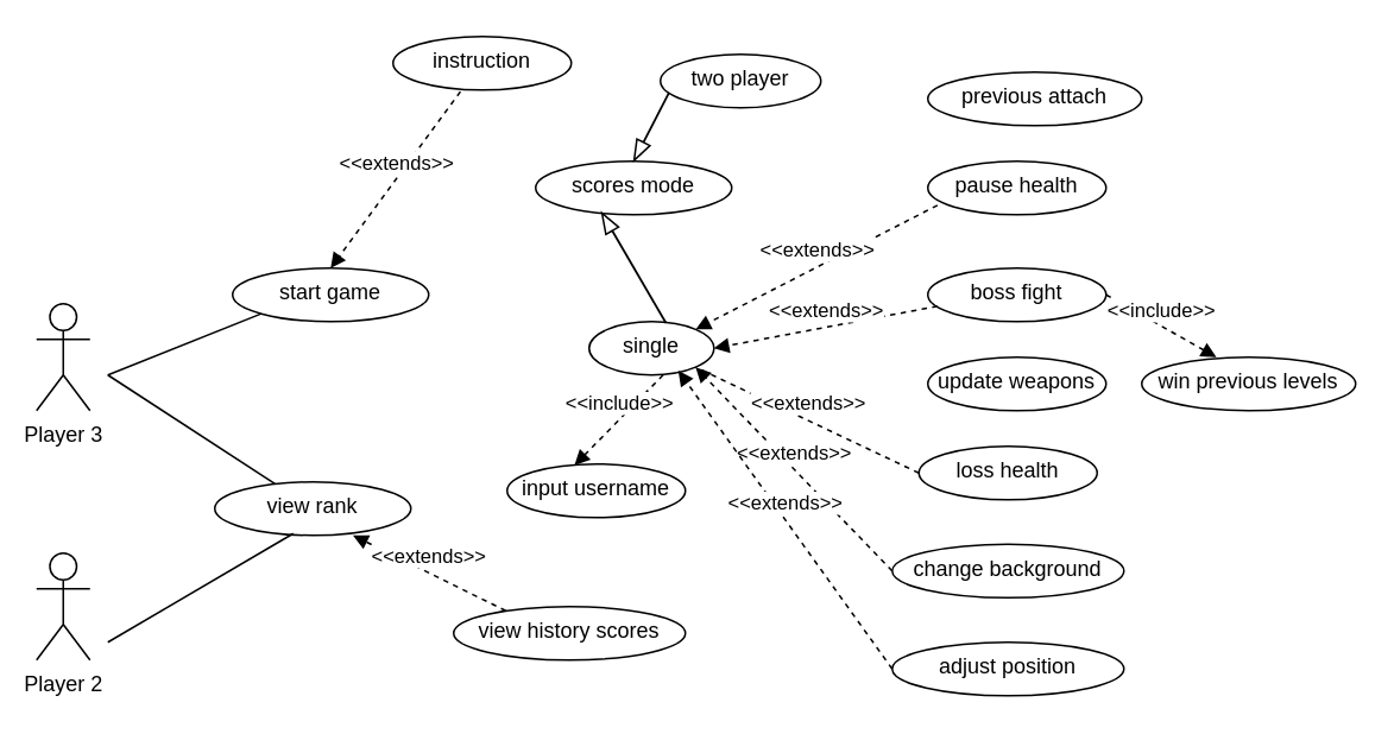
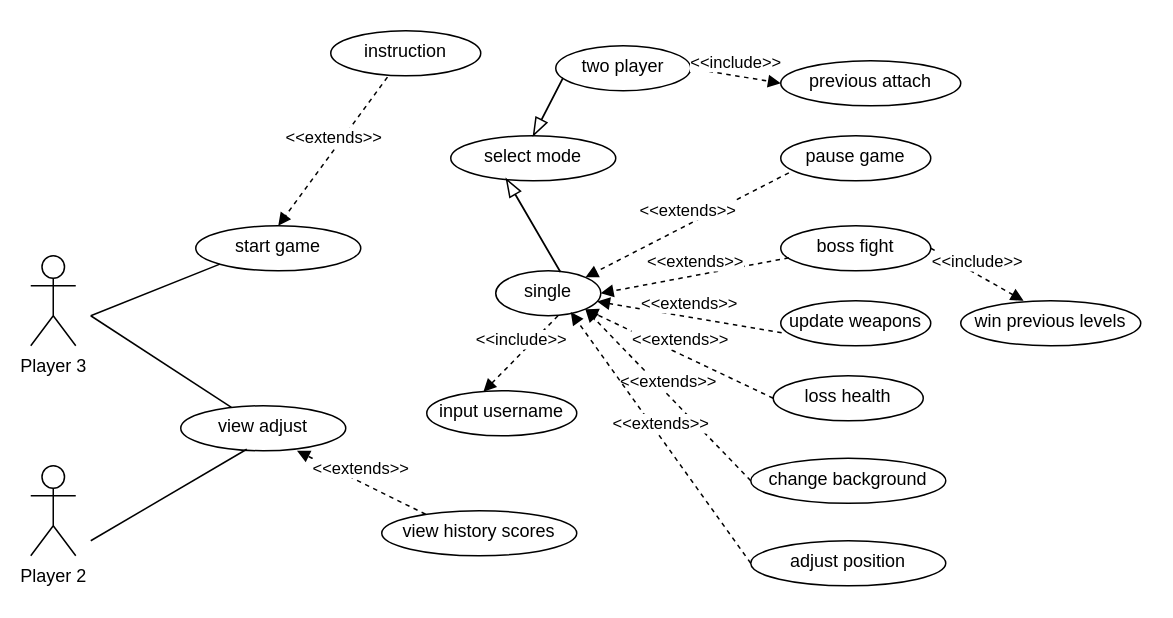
  <mxCell id="0" />
  <mxCell id="1" parent="0" />
  <mxCell id="2" value="Player 3" style="shape=umlActor;verticalLabelPosition=bottom;verticalAlign=top;html=1;" parent="1" vertex="1"><mxGeometry x="20" y="170" width="30" height="60" as="geometry" /></mxCell>
  <mxCell id="3" value="Player 2" style="shape=umlActor;verticalLabelPosition=bottom;verticalAlign=top;html=1;" parent="1" vertex="1"><mxGeometry x="20" y="310" width="30" height="60" as="geometry" /></mxCell>
  <mxCell id="4" value="start game" style="ellipse;whiteSpace=wrap;html=1;verticalAlign=top;" parent="1" vertex="1"><mxGeometry x="130" y="150" width="110" height="30" as="geometry" /></mxCell>
  <mxCell id="5" value="" style="endArrow=none;html=1;rounded=0;entryX=0;entryY=1;entryDx=0;entryDy=0;" parent="1" target="4" edge="1"><mxGeometry width="50" height="50" relative="1" as="geometry"><mxPoint x="60" y="210" as="sourcePoint" /><mxPoint x="280" y="240" as="targetPoint" /></mxGeometry></mxCell>
- <mxCell id="6" value="view rank" style="ellipse;whiteSpace=wrap;html=1;verticalAlign=top;" parent="1" vertex="1"><mxGeometry x="120" y="270" width="110" height="30" as="geometry" /></mxCell>
+ <mxCell id="6" value="view adjust" style="ellipse;whiteSpace=wrap;html=1;verticalAlign=top;" parent="1" vertex="1"><mxGeometry x="120" y="270" width="110" height="30" as="geometry" /></mxCell>
  <mxCell id="7" value="" style="endArrow=none;html=1;rounded=0;" parent="1" target="6" edge="1"><mxGeometry width="50" height="50" relative="1" as="geometry"><mxPoint x="59.99" y="210" as="sourcePoint" /><mxPoint x="199" y="274" as="targetPoint" /></mxGeometry></mxCell>
  <mxCell id="8" value="" style="endArrow=none;html=1;rounded=0;entryX=0.4;entryY=0.967;entryDx=0;entryDy=0;entryPerimeter=0;" parent="1" target="6" edge="1"><mxGeometry width="50" height="50" relative="1" as="geometry"><mxPoint x="60" y="360" as="sourcePoint" /><mxPoint x="140" y="320" as="targetPoint" /></mxGeometry></mxCell>
- <mxCell id="9" value="scores mode" style="ellipse;whiteSpace=wrap;html=1;verticalAlign=top;" parent="1" vertex="1"><mxGeometry x="300" y="90" width="110" height="30" as="geometry" /></mxCell>
+ <mxCell id="9" value="select mode" style="ellipse;whiteSpace=wrap;html=1;verticalAlign=top;" parent="1" vertex="1"><mxGeometry x="300" y="90" width="110" height="30" as="geometry" /></mxCell>
  <mxCell id="10" value="single" style="ellipse;whiteSpace=wrap;html=1;verticalAlign=top;" parent="1" vertex="1"><mxGeometry x="330" y="180" width="70" height="30" as="geometry" /></mxCell>
  <mxCell id="11" value="two player" style="ellipse;whiteSpace=wrap;html=1;verticalAlign=top;" parent="1" vertex="1"><mxGeometry x="370" y="30" width="90" height="30" as="geometry" /></mxCell>
  <mxCell id="12" value="" style="shape=flexArrow;endArrow=classic;html=1;rounded=0;width=0.192;endSize=3.475;endWidth=7.002;strokeWidth=1;exitX=0.616;exitY=0.029;exitDx=0;exitDy=0;exitPerimeter=0;entryX=0.336;entryY=0.957;entryDx=0;entryDy=0;entryPerimeter=0;" parent="1" source="10" target="9" edge="1"><mxGeometry width="50" height="50" relative="1" as="geometry"><mxPoint x="390" y="170" as="sourcePoint" /><mxPoint x="450" y="120" as="targetPoint" /></mxGeometry></mxCell>
  <mxCell id="13" value="" style="shape=flexArrow;endArrow=classic;html=1;rounded=0;width=0.192;endSize=3.475;endWidth=7.002;strokeWidth=1;exitX=0.054;exitY=0.713;exitDx=0;exitDy=0;exitPerimeter=0;entryX=0.5;entryY=0;entryDx=0;entryDy=0;" parent="1" source="11" target="9" edge="1"><mxGeometry width="50" height="50" relative="1" as="geometry"><mxPoint x="510" y="150" as="sourcePoint" /><mxPoint x="460" y="120" as="targetPoint" /></mxGeometry></mxCell>
  <mxCell id="14" value="input username" style="ellipse;whiteSpace=wrap;html=1;verticalAlign=top;" parent="1" vertex="1"><mxGeometry x="284" y="260" width="100" height="30" as="geometry" /></mxCell>
  <mxCell id="15" value="boss fight" style="ellipse;whiteSpace=wrap;html=1;verticalAlign=top;" parent="1" vertex="1"><mxGeometry x="520" y="150" width="100" height="30" as="geometry" /></mxCell>
  <mxCell id="16" value="update weapons" style="ellipse;whiteSpace=wrap;html=1;verticalAlign=top;" parent="1" vertex="1"><mxGeometry x="520" y="200" width="100" height="30" as="geometry" /></mxCell>
  <mxCell id="17" value="&amp;lt;&amp;lt;extends&amp;gt;&amp;gt;" style="html=1;verticalAlign=bottom;endArrow=block;curved=0;rounded=0;entryX=1;entryY=0.5;entryDx=0;entryDy=0;exitX=0.054;exitY=0.713;exitDx=0;exitDy=0;exitPerimeter=0;dashed=1;" parent="1" source="15" target="10" edge="1"><mxGeometry width="80" relative="1" as="geometry"><mxPoint x="330" y="210" as="sourcePoint" /><mxPoint x="410" y="210" as="targetPoint" /></mxGeometry></mxCell>
+ <mxCell id="18" value="&amp;lt;&amp;lt;extends&amp;gt;&amp;gt;" style="html=1;verticalAlign=bottom;endArrow=block;curved=0;rounded=0;exitX=0.006;exitY=0.713;exitDx=0;exitDy=0;exitPerimeter=0;dashed=1;" parent="1" source="16" target="10" edge="1"><mxGeometry width="80" relative="1" as="geometry"><mxPoint x="515" y="181" as="sourcePoint" /><mxPoint x="410" y="205" as="targetPoint" /></mxGeometry></mxCell>
  <mxCell id="19" value="view history scores" style="ellipse;whiteSpace=wrap;html=1;verticalAlign=top;" parent="1" vertex="1"><mxGeometry x="254" y="340" width="130" height="30" as="geometry" /></mxCell>
  <mxCell id="20" value="&amp;lt;&amp;lt;extends&amp;gt;&amp;gt;" style="html=1;verticalAlign=bottom;endArrow=block;curved=0;rounded=0;exitX=0.225;exitY=0.078;exitDx=0;exitDy=0;exitPerimeter=0;dashed=1;" parent="1" source="19" edge="1"><mxGeometry width="80" relative="1" as="geometry"><mxPoint x="310.5" y="355" as="sourcePoint" /><mxPoint x="197.5" y="300" as="targetPoint" /></mxGeometry></mxCell>
  <mxCell id="21" value="&amp;lt;&amp;lt;include&amp;gt;&amp;gt;" style="html=1;verticalAlign=bottom;endArrow=block;curved=0;rounded=0;entryX=0.378;entryY=0.022;entryDx=0;entryDy=0;exitX=0.054;exitY=0.713;exitDx=0;exitDy=0;exitPerimeter=0;dashed=1;entryPerimeter=0;" parent="1" target="14" edge="1"><mxGeometry width="80" relative="1" as="geometry"><mxPoint x="371.5" y="210" as="sourcePoint" /><mxPoint x="266.5" y="234" as="targetPoint" /></mxGeometry></mxCell>
  <mxCell id="22" value="loss health" style="ellipse;whiteSpace=wrap;html=1;verticalAlign=top;" parent="1" vertex="1"><mxGeometry x="515" y="250" width="100" height="30" as="geometry" /></mxCell>
  <mxCell id="23" value="change background" style="ellipse;whiteSpace=wrap;html=1;verticalAlign=top;" parent="1" vertex="1"><mxGeometry x="500" y="305" width="130" height="30" as="geometry" /></mxCell>
- <mxCell id="24" value="&amp;lt;&amp;lt;extends&amp;gt;&amp;gt;" style="html=1;verticalAlign=bottom;endArrow=none;curved=0;rounded=0;exitX=0;exitY=0.5;exitDx=0;exitDy=0;dashed=1;entryX=1;entryY=1;entryDx=0;entryDy=0;" parent="1" source="22" target="10" edge="1"><mxGeometry width="80" relative="1" as="geometry"><mxPoint x="521" y="241" as="sourcePoint" /><mxPoint x="405" y="213" as="targetPoint" /></mxGeometry></mxCell>
+ <mxCell id="24" value="&amp;lt;&amp;lt;extends&amp;gt;&amp;gt;" style="html=1;verticalAlign=bottom;endArrow=block;curved=0;rounded=0;exitX=0;exitY=0.5;exitDx=0;exitDy=0;dashed=1;entryX=1;entryY=1;entryDx=0;entryDy=0;" parent="1" source="22" target="10" edge="1"><mxGeometry width="80" relative="1" as="geometry"><mxPoint x="521" y="241" as="sourcePoint" /><mxPoint x="405" y="213" as="targetPoint" /></mxGeometry></mxCell>
  <mxCell id="25" value="&amp;lt;&amp;lt;extends&amp;gt;&amp;gt;" style="html=1;verticalAlign=bottom;endArrow=block;curved=0;rounded=0;exitX=0;exitY=0.5;exitDx=0;exitDy=0;dashed=1;entryX=1;entryY=1;entryDx=0;entryDy=0;" parent="1" target="10" edge="1"><mxGeometry width="80" relative="1" as="geometry"><mxPoint x="500" y="320" as="sourcePoint" /><mxPoint x="380" y="250" as="targetPoint" /></mxGeometry></mxCell>
+ <mxCell id="26" value="&amp;lt;&amp;lt;include&amp;gt;&amp;gt;" style="html=1;verticalAlign=bottom;endArrow=block;curved=0;rounded=0;entryX=0;entryY=0.5;entryDx=0;entryDy=0;exitX=1;exitY=0.5;exitDx=0;exitDy=0;dashed=1;" parent="1" source="11" target="27" edge="1"><mxGeometry width="80" relative="1" as="geometry"><mxPoint x="470" y="30" as="sourcePoint" /><mxPoint x="550" y="80" as="targetPoint" /></mxGeometry></mxCell>
  <mxCell id="27" value="previous attach" style="ellipse;whiteSpace=wrap;html=1;verticalAlign=top;" parent="1" vertex="1"><mxGeometry x="520" y="40" width="120" height="30" as="geometry" /></mxCell>
- <mxCell id="28" value="pause health" style="ellipse;whiteSpace=wrap;html=1;verticalAlign=top;" parent="1" vertex="1"><mxGeometry x="520" y="90" width="100" height="30" as="geometry" /></mxCell>
+ <mxCell id="28" value="pause game" style="ellipse;whiteSpace=wrap;html=1;verticalAlign=top;" parent="1" vertex="1"><mxGeometry x="520" y="90" width="100" height="30" as="geometry" /></mxCell>
  <mxCell id="29" value="&amp;lt;&amp;lt;extends&amp;gt;&amp;gt;" style="html=1;verticalAlign=bottom;endArrow=block;curved=0;rounded=0;entryX=1;entryY=0;entryDx=0;entryDy=0;exitX=0.054;exitY=0.824;exitDx=0;exitDy=0;dashed=1;exitPerimeter=0;" parent="1" source="28" target="10" edge="1"><mxGeometry width="80" relative="1" as="geometry"><mxPoint x="530" y="115" as="sourcePoint" /><mxPoint x="448" y="70" as="targetPoint" /></mxGeometry></mxCell>
  <mxCell id="30" value="instruction" style="ellipse;whiteSpace=wrap;html=1;verticalAlign=top;" parent="1" vertex="1"><mxGeometry x="220" y="20" width="100" height="30" as="geometry" /></mxCell>
  <mxCell id="31" value="&amp;lt;&amp;lt;extends&amp;gt;&amp;gt;" style="html=1;verticalAlign=bottom;endArrow=block;curved=0;rounded=0;exitX=0.378;exitY=1.03;exitDx=0;exitDy=0;exitPerimeter=0;dashed=1;entryX=0.5;entryY=0;entryDx=0;entryDy=0;" parent="1" source="30" target="4" edge="1"><mxGeometry width="80" relative="1" as="geometry"><mxPoint x="275.5" y="180" as="sourcePoint" /><mxPoint x="190" y="138" as="targetPoint" /></mxGeometry></mxCell>
  <mxCell id="32" value="adjust position" style="ellipse;whiteSpace=wrap;html=1;verticalAlign=top;" parent="1" vertex="1"><mxGeometry x="500" y="360" width="130" height="30" as="geometry" /></mxCell>
  <mxCell id="33" value="&amp;lt;&amp;lt;extends&amp;gt;&amp;gt;" style="html=1;verticalAlign=bottom;endArrow=block;curved=0;rounded=0;exitX=0;exitY=0.5;exitDx=0;exitDy=0;dashed=1;entryX=1;entryY=1;entryDx=0;entryDy=0;" parent="1" source="32" edge="1"><mxGeometry width="80" relative="1" as="geometry"><mxPoint x="490" y="322.5" as="sourcePoint" /><mxPoint x="380" y="207.5" as="targetPoint" /></mxGeometry></mxCell>
  <mxCell id="34" value="&amp;lt;&amp;lt;include&amp;gt;&amp;gt;" style="html=1;verticalAlign=bottom;endArrow=block;curved=0;rounded=0;exitX=1;exitY=0.5;exitDx=0;exitDy=0;dashed=1;entryX=0.349;entryY=0;entryDx=0;entryDy=0;entryPerimeter=0;" parent="1" source="15" target="35" edge="1"><mxGeometry width="80" relative="1" as="geometry"><mxPoint x="620" y="170" as="sourcePoint" /><mxPoint x="690" y="170" as="targetPoint" /></mxGeometry></mxCell>
  <mxCell id="35" value="win previous levels" style="ellipse;whiteSpace=wrap;html=1;verticalAlign=top;" parent="1" vertex="1"><mxGeometry x="640" y="200" width="120" height="30" as="geometry" /></mxCell>
